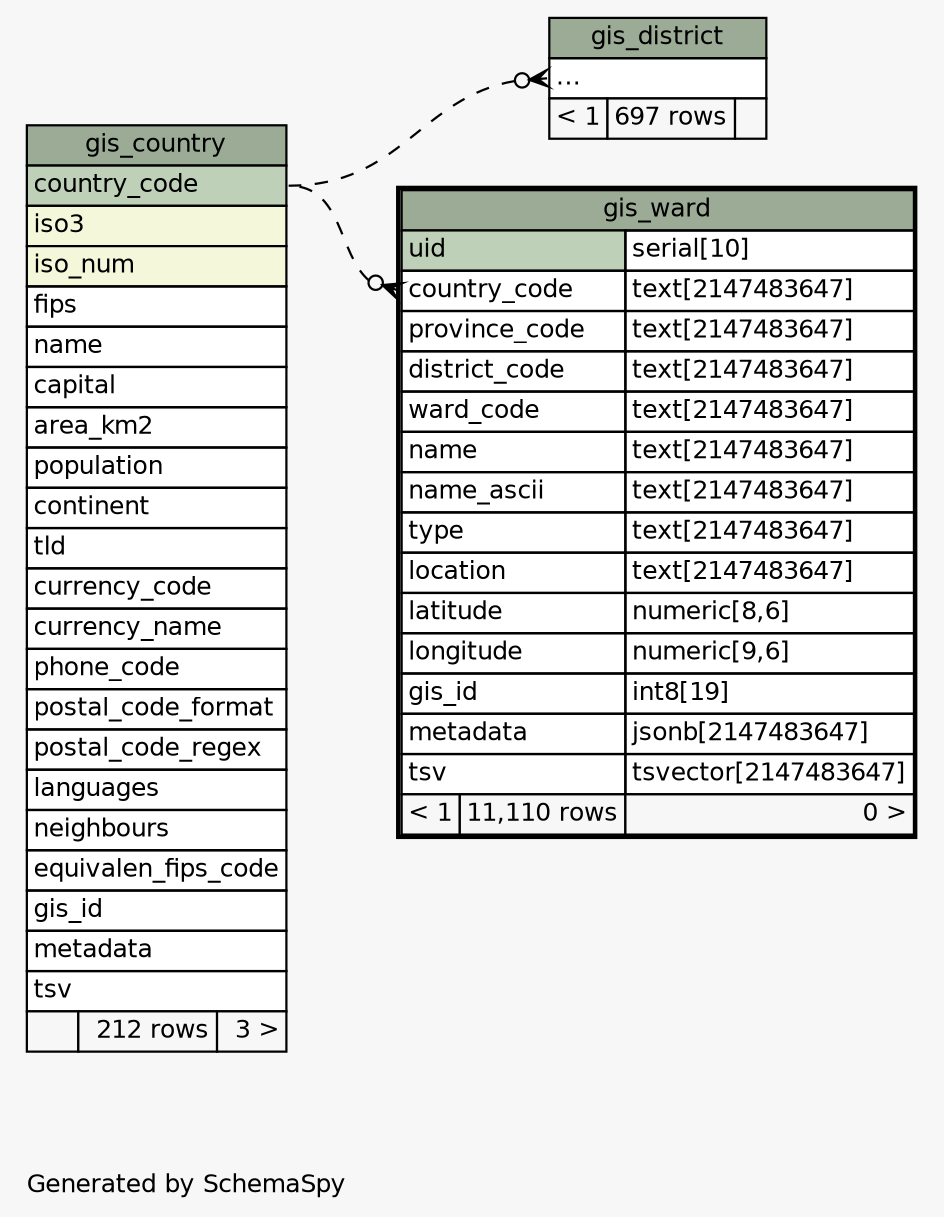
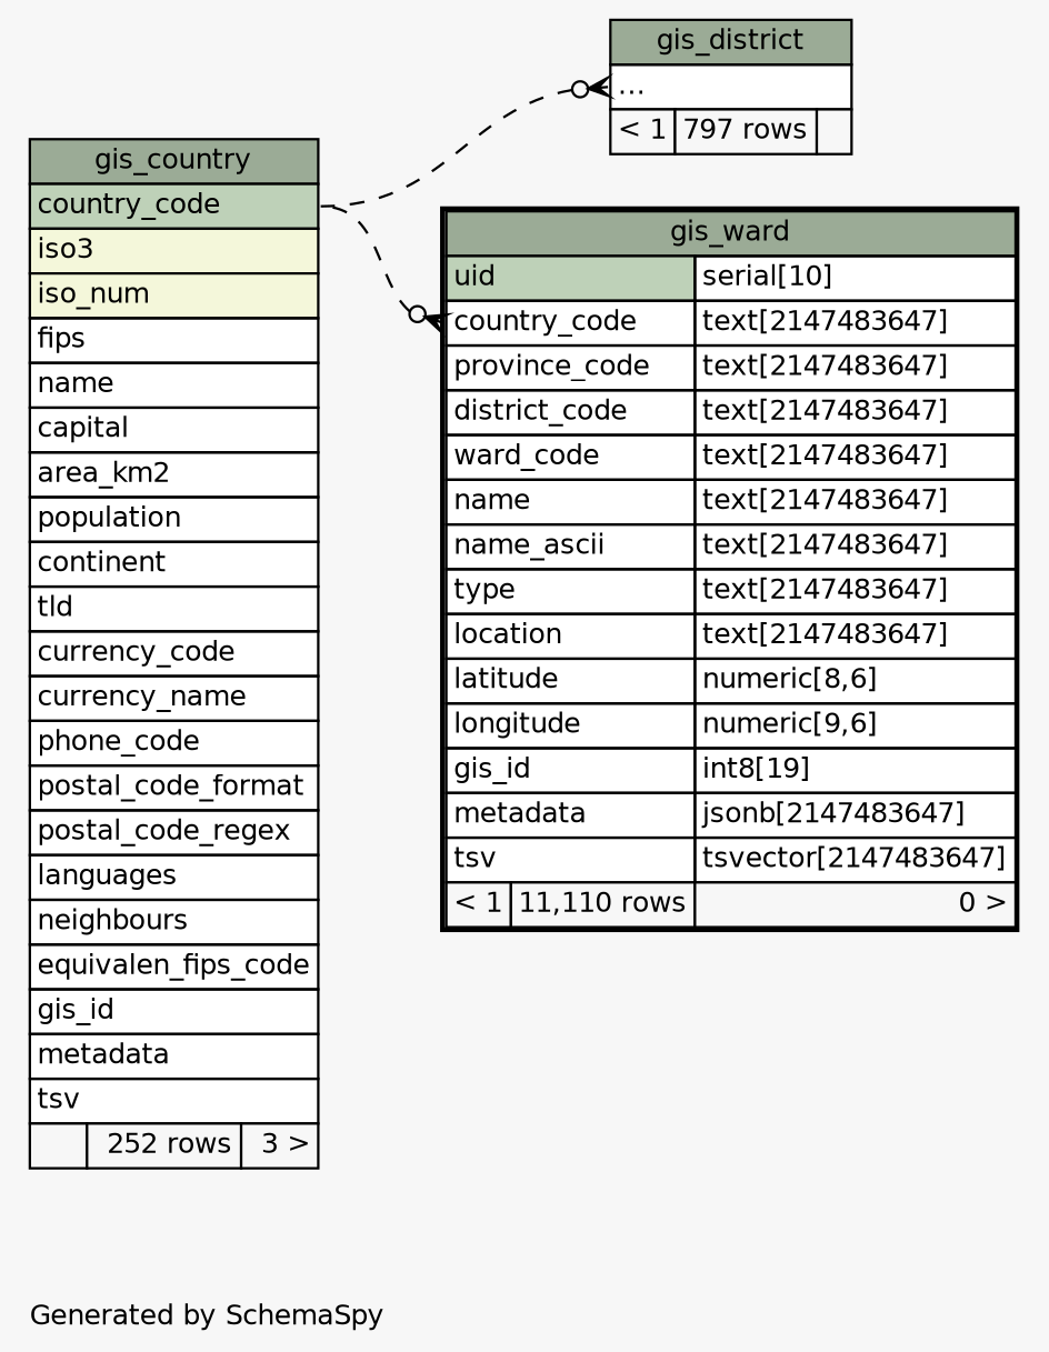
  digraph {
    bgcolor="#f7f7f7"
    fontname=Helvetica
    fontsize=11
    label="\nGenerated by SchemaSpy"
    labeljust=l
    nodesep=0.18
    rankdir=RL
    ranksep=0.46
    node [fontname=Helvetica fontsize=11 shape=plaintext]
    edge [arrowhead=none arrowsize=0.8 arrowtail=crowodot dir=back headport="country_code:e" style=dashed]
-   n1 [label=<     <TABLE BORDER="0" CELLBORDER="1" CELLSPACING="0" BGCOLOR="#ffffff">       <TR><TD COLSPAN="3" BGCOLOR="#9bab96" ALIGN="CENTER">gis_district</TD></TR>       <TR><TD PORT="elipses" COLSPAN="3" ALIGN="LEFT">...</TD></TR>       <TR><TD ALIGN="LEFT" BGCOLOR="#f7f7f7">&lt; 1</TD><TD ALIGN="RIGHT" BGCOLOR="#f7f7f7">697 rows</TD><TD ALIGN="RIGHT" BGCOLOR="#f7f7f7">  </TD></TR>     </TABLE>>]
-   n2 [label=<     <TABLE BORDER="0" CELLBORDER="1" CELLSPACING="0" BGCOLOR="#ffffff">       <TR><TD COLSPAN="3" BGCOLOR="#9bab96" ALIGN="CENTER">gis_country</TD></TR>       <TR><TD PORT="country_code" COLSPAN="3" BGCOLOR="#bed1b8" ALIGN="LEFT">country_code</TD></TR>       <TR><TD PORT="iso3" COLSPAN="3" BGCOLOR="#f4f7da" ALIGN="LEFT">iso3</TD></TR>       <TR><TD PORT="iso_num" COLSPAN="3" BGCOLOR="#f4f7da" ALIGN="LEFT">iso_num</TD></TR>       <TR><TD PORT="fips" COLSPAN="3" ALIGN="LEFT">fips</TD></TR>       <TR><TD PORT="name" COLSPAN="3" ALIGN="LEFT">name</TD></TR>       <TR><TD PORT="capital" COLSPAN="3" ALIGN="LEFT">capital</TD></TR>       <TR><TD PORT="area_km2" COLSPAN="3" ALIGN="LEFT">area_km2</TD></TR>       <TR><TD PORT="population" COLSPAN="3" ALIGN="LEFT">population</TD></TR>       <TR><TD PORT="continent" COLSPAN="3" ALIGN="LEFT">continent</TD></TR>       <TR><TD PORT="tld" COLSPAN="3" ALIGN="LEFT">tld</TD></TR>       <TR><TD PORT="currency_code" COLSPAN="3" ALIGN="LEFT">currency_code</TD></TR>       <TR><TD PORT="currency_name" COLSPAN="3" ALIGN="LEFT">currency_name</TD></TR>       <TR><TD PORT="phone_code" COLSPAN="3" ALIGN="LEFT">phone_code</TD></TR>       <TR><TD PORT="postal_code_format" COLSPAN="3" ALIGN="LEFT">postal_code_format</TD></TR>       <TR><TD PORT="postal_code_regex" COLSPAN="3" ALIGN="LEFT">postal_code_regex</TD></TR>       <TR><TD PORT="languages" COLSPAN="3" ALIGN="LEFT">languages</TD></TR>       <TR><TD PORT="neighbours" COLSPAN="3" ALIGN="LEFT">neighbours</TD></TR>       <TR><TD PORT="equivalen_fips_code" COLSPAN="3" ALIGN="LEFT">equivalen_fips_code</TD></TR>       <TR><TD PORT="gis_id" COLSPAN="3" ALIGN="LEFT">gis_id</TD></TR>       <TR><TD PORT="metadata" COLSPAN="3" ALIGN="LEFT">metadata</TD></TR>       <TR><TD PORT="tsv" COLSPAN="3" ALIGN="LEFT">tsv</TD></TR>       <TR><TD ALIGN="LEFT" BGCOLOR="#f7f7f7">  </TD><TD ALIGN="RIGHT" BGCOLOR="#f7f7f7">212 rows</TD><TD ALIGN="RIGHT" BGCOLOR="#f7f7f7">3 &gt;</TD></TR>     </TABLE>>]
+   n1 [label=<     <TABLE BORDER="0" CELLBORDER="1" CELLSPACING="0" BGCOLOR="#ffffff">       <TR><TD COLSPAN="3" BGCOLOR="#9bab96" ALIGN="CENTER">gis_district</TD></TR>       <TR><TD PORT="elipses" COLSPAN="3" ALIGN="LEFT">...</TD></TR>       <TR><TD ALIGN="LEFT" BGCOLOR="#f7f7f7">&lt; 1</TD><TD ALIGN="RIGHT" BGCOLOR="#f7f7f7">797 rows</TD><TD ALIGN="RIGHT" BGCOLOR="#f7f7f7">  </TD></TR>     </TABLE>>]
+   n2 [label=<     <TABLE BORDER="0" CELLBORDER="1" CELLSPACING="0" BGCOLOR="#ffffff">       <TR><TD COLSPAN="3" BGCOLOR="#9bab96" ALIGN="CENTER">gis_country</TD></TR>       <TR><TD PORT="country_code" COLSPAN="3" BGCOLOR="#bed1b8" ALIGN="LEFT">country_code</TD></TR>       <TR><TD PORT="iso3" COLSPAN="3" BGCOLOR="#f4f7da" ALIGN="LEFT">iso3</TD></TR>       <TR><TD PORT="iso_num" COLSPAN="3" BGCOLOR="#f4f7da" ALIGN="LEFT">iso_num</TD></TR>       <TR><TD PORT="fips" COLSPAN="3" ALIGN="LEFT">fips</TD></TR>       <TR><TD PORT="name" COLSPAN="3" ALIGN="LEFT">name</TD></TR>       <TR><TD PORT="capital" COLSPAN="3" ALIGN="LEFT">capital</TD></TR>       <TR><TD PORT="area_km2" COLSPAN="3" ALIGN="LEFT">area_km2</TD></TR>       <TR><TD PORT="population" COLSPAN="3" ALIGN="LEFT">population</TD></TR>       <TR><TD PORT="continent" COLSPAN="3" ALIGN="LEFT">continent</TD></TR>       <TR><TD PORT="tld" COLSPAN="3" ALIGN="LEFT">tld</TD></TR>       <TR><TD PORT="currency_code" COLSPAN="3" ALIGN="LEFT">currency_code</TD></TR>       <TR><TD PORT="currency_name" COLSPAN="3" ALIGN="LEFT">currency_name</TD></TR>       <TR><TD PORT="phone_code" COLSPAN="3" ALIGN="LEFT">phone_code</TD></TR>       <TR><TD PORT="postal_code_format" COLSPAN="3" ALIGN="LEFT">postal_code_format</TD></TR>       <TR><TD PORT="postal_code_regex" COLSPAN="3" ALIGN="LEFT">postal_code_regex</TD></TR>       <TR><TD PORT="languages" COLSPAN="3" ALIGN="LEFT">languages</TD></TR>       <TR><TD PORT="neighbours" COLSPAN="3" ALIGN="LEFT">neighbours</TD></TR>       <TR><TD PORT="equivalen_fips_code" COLSPAN="3" ALIGN="LEFT">equivalen_fips_code</TD></TR>       <TR><TD PORT="gis_id" COLSPAN="3" ALIGN="LEFT">gis_id</TD></TR>       <TR><TD PORT="metadata" COLSPAN="3" ALIGN="LEFT">metadata</TD></TR>       <TR><TD PORT="tsv" COLSPAN="3" ALIGN="LEFT">tsv</TD></TR>       <TR><TD ALIGN="LEFT" BGCOLOR="#f7f7f7">  </TD><TD ALIGN="RIGHT" BGCOLOR="#f7f7f7">252 rows</TD><TD ALIGN="RIGHT" BGCOLOR="#f7f7f7">3 &gt;</TD></TR>     </TABLE>>]
    n3 [label=<     <TABLE BORDER="2" CELLBORDER="1" CELLSPACING="0" BGCOLOR="#ffffff">       <TR><TD COLSPAN="3" BGCOLOR="#9bab96" ALIGN="CENTER">gis_ward</TD></TR>       <TR><TD PORT="uid" COLSPAN="2" BGCOLOR="#bed1b8" ALIGN="LEFT">uid</TD><TD PORT="uid.type" ALIGN="LEFT">serial[10]</TD></TR>       <TR><TD PORT="country_code" COLSPAN="2" ALIGN="LEFT">country_code</TD><TD PORT="country_code.type" ALIGN="LEFT">text[2147483647]</TD></TR>       <TR><TD PORT="province_code" COLSPAN="2" ALIGN="LEFT">province_code</TD><TD PORT="province_code.type" ALIGN="LEFT">text[2147483647]</TD></TR>       <TR><TD PORT="district_code" COLSPAN="2" ALIGN="LEFT">district_code</TD><TD PORT="district_code.type" ALIGN="LEFT">text[2147483647]</TD></TR>       <TR><TD PORT="ward_code" COLSPAN="2" ALIGN="LEFT">ward_code</TD><TD PORT="ward_code.type" ALIGN="LEFT">text[2147483647]</TD></TR>       <TR><TD PORT="name" COLSPAN="2" ALIGN="LEFT">name</TD><TD PORT="name.type" ALIGN="LEFT">text[2147483647]</TD></TR>       <TR><TD PORT="name_ascii" COLSPAN="2" ALIGN="LEFT">name_ascii</TD><TD PORT="name_ascii.type" ALIGN="LEFT">text[2147483647]</TD></TR>       <TR><TD PORT="type" COLSPAN="2" ALIGN="LEFT">type</TD><TD PORT="type.type" ALIGN="LEFT">text[2147483647]</TD></TR>       <TR><TD PORT="location" COLSPAN="2" ALIGN="LEFT">location</TD><TD PORT="location.type" ALIGN="LEFT">text[2147483647]</TD></TR>       <TR><TD PORT="latitude" COLSPAN="2" ALIGN="LEFT">latitude</TD><TD PORT="latitude.type" ALIGN="LEFT">numeric[8,6]</TD></TR>       <TR><TD PORT="longitude" COLSPAN="2" ALIGN="LEFT">longitude</TD><TD PORT="longitude.type" ALIGN="LEFT">numeric[9,6]</TD></TR>       <TR><TD PORT="gis_id" COLSPAN="2" ALIGN="LEFT">gis_id</TD><TD PORT="gis_id.type" ALIGN="LEFT">int8[19]</TD></TR>       <TR><TD PORT="metadata" COLSPAN="2" ALIGN="LEFT">metadata</TD><TD PORT="metadata.type" ALIGN="LEFT">jsonb[2147483647]</TD></TR>       <TR><TD PORT="tsv" COLSPAN="2" ALIGN="LEFT">tsv</TD><TD PORT="tsv.type" ALIGN="LEFT">tsvector[2147483647]</TD></TR>       <TR><TD ALIGN="LEFT" BGCOLOR="#f7f7f7">&lt; 1</TD><TD ALIGN="RIGHT" BGCOLOR="#f7f7f7">11,110 rows</TD><TD ALIGN="RIGHT" BGCOLOR="#f7f7f7">0 &gt;</TD></TR>     </TABLE>>]
    n1 -> n2 [tailport="elipses:w"]
    n3 -> n2 [tailport="country_code:w"]
  }
